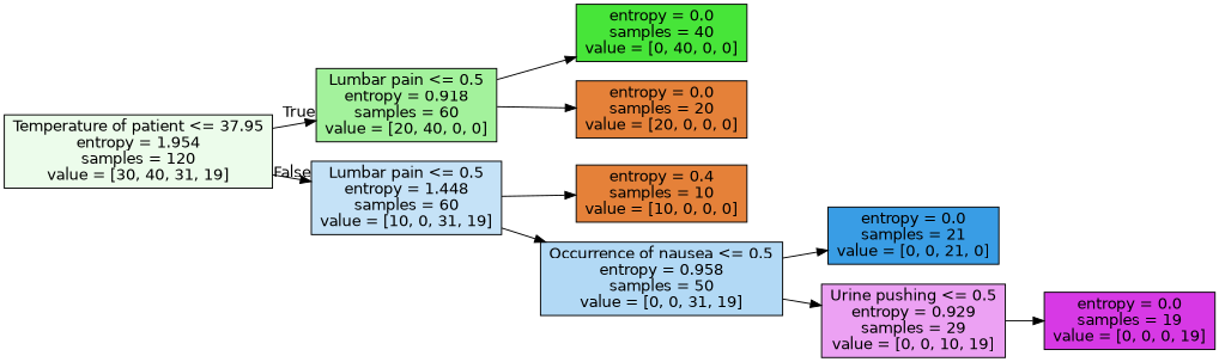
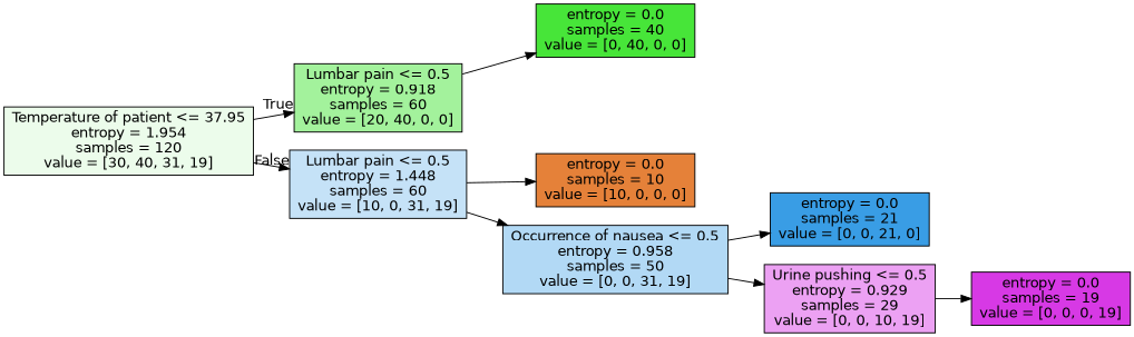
  digraph {
    rankdir=LR
    node [color=black fillcolor="#e58139" fontname=helvetica shape=box style=filled]
    edge [fontname=helvetica]
    n1 [fillcolor="#ecfceb" label="Temperature of patient <= 37.95\nentropy = 1.954\nsamples = 120\nvalue = [30, 40, 31, 19]"]
    n2 [fillcolor="#a3f29c" label="Lumbar pain <= 0.5\nentropy = 0.918\nsamples = 60\nvalue = [20, 40, 0, 0]"]
    n3 [fillcolor="#c5e2f7" label="Lumbar pain <= 0.5\nentropy = 1.448\nsamples = 60\nvalue = [10, 0, 31, 19]"]
    n4 [fillcolor="#47e539" label="entropy = 0.0\nsamples = 40\nvalue = [0, 40, 0, 0]"]
-   n5 [label="entropy = 0.0\nsamples = 20\nvalue = [20, 0, 0, 0]"]
-   n6 [label="entropy = 0.4\nsamples = 10\nvalue = [10, 0, 0, 0]"]
+   n6 [label="entropy = 0.0\nsamples = 10\nvalue = [10, 0, 0, 0]"]
    n7 [fillcolor="#b2d9f5" label="Occurrence of nausea <= 0.5\nentropy = 0.958\nsamples = 50\nvalue = [0, 0, 31, 19]"]
    n8 [fillcolor="#399de5" label="entropy = 0.0\nsamples = 21\nvalue = [0, 0, 21, 0]"]
    n9 [fillcolor="#eca1f3" label="Urine pushing <= 0.5\nentropy = 0.929\nsamples = 29\nvalue = [0, 0, 10, 19]"]
    n10 [fillcolor="#d739e5" label="entropy = 0.0\nsamples = 19\nvalue = [0, 0, 0, 19]"]
    n1 -> n2 [headlabel=True labelangle=45 labeldistance=2.5]
    n1 -> n3 [headlabel=False labelangle=-45 labeldistance=2.5]
    n2 -> n4
-   n2 -> n5
    n3 -> n6
    n3 -> n7
    n7 -> n8
    n7 -> n9
    n9 -> n10
  }
